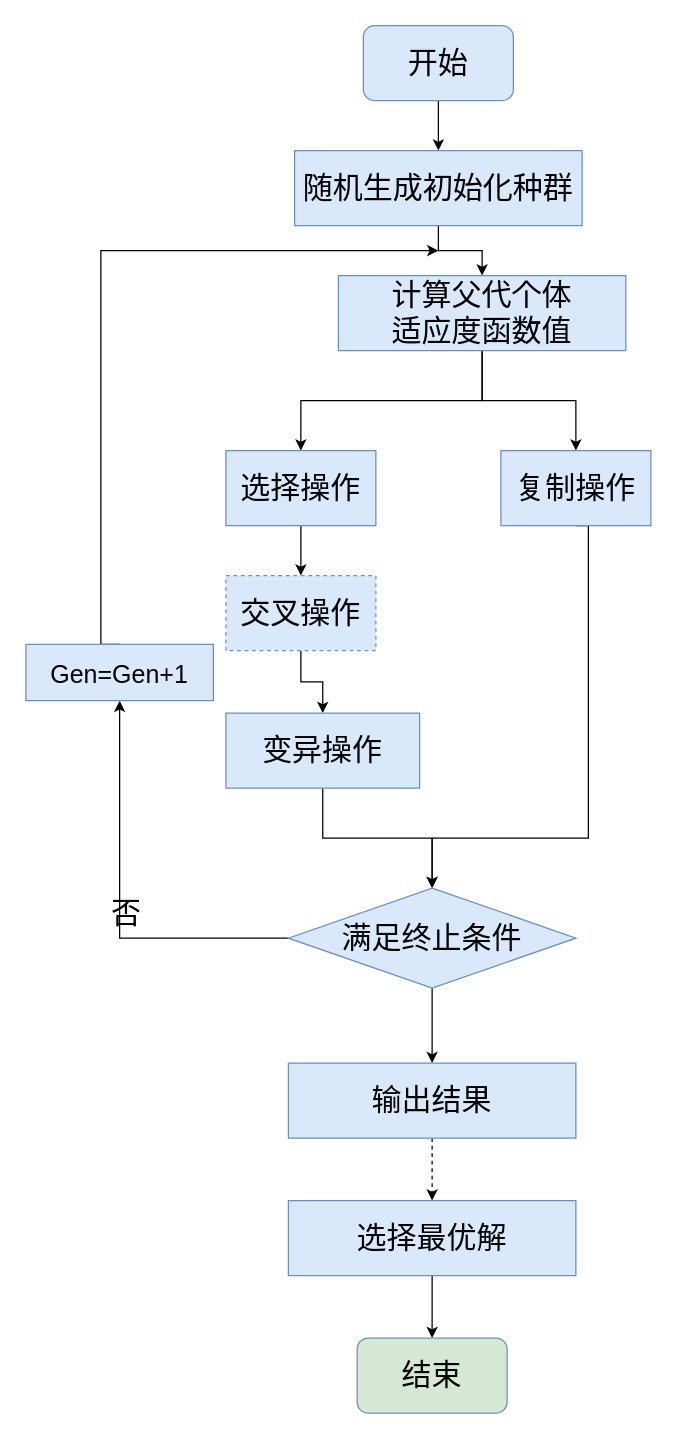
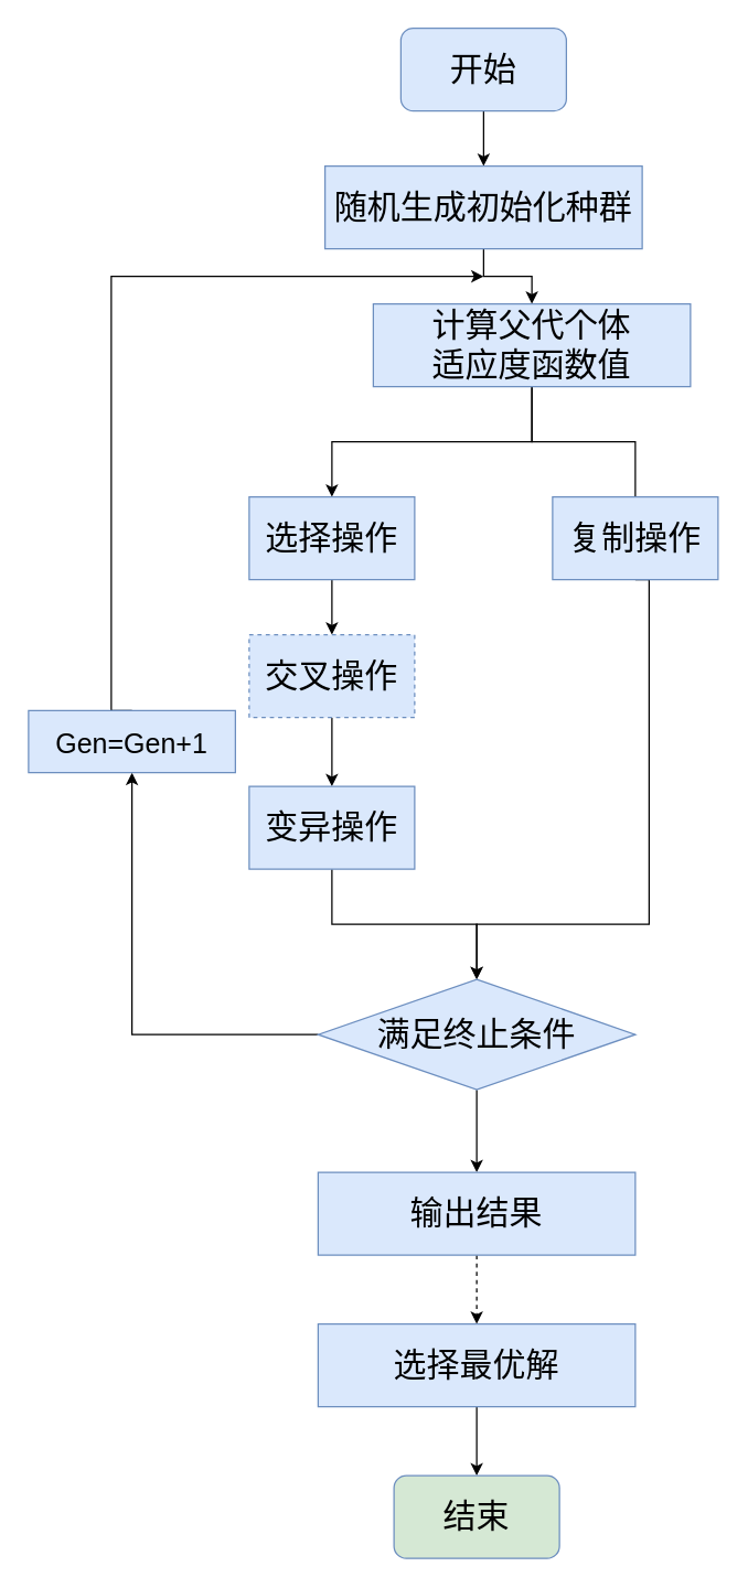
  <mxCell id="0" />
  <mxCell id="1" parent="0" />
  <mxCell id="2" style="edgeStyle=orthogonalEdgeStyle;rounded=0;orthogonalLoop=1;jettySize=auto;html=1;exitX=0.5;exitY=1;exitDx=0;exitDy=0;entryX=0.5;entryY=0;entryDx=0;entryDy=0;" edge="1" parent="1" source="3" target="5"><mxGeometry relative="1" as="geometry" /></mxCell>
  <mxCell id="3" value="&lt;font style=&quot;font-size: 24px&quot;&gt;开始&lt;/font&gt;" style="rounded=1;whiteSpace=wrap;html=1;fillColor=#dae8fc;strokeColor=#6c8ebf;" vertex="1" parent="1"><mxGeometry x="290" y="20" width="120" height="60" as="geometry" /></mxCell>
  <mxCell id="4" style="edgeStyle=orthogonalEdgeStyle;rounded=0;orthogonalLoop=1;jettySize=auto;html=1;exitX=0.5;exitY=1;exitDx=0;exitDy=0;entryX=0.5;entryY=0;entryDx=0;entryDy=0;" edge="1" parent="1" source="5" target="8"><mxGeometry relative="1" as="geometry" /></mxCell>
  <mxCell id="5" value="&lt;font style=&quot;font-size: 24px&quot;&gt;随机生成初始化种群&lt;/font&gt;" style="rounded=0;whiteSpace=wrap;html=1;fillColor=#dae8fc;strokeColor=#6c8ebf;" vertex="1" parent="1"><mxGeometry x="235" y="120" width="230" height="60" as="geometry" /></mxCell>
- <mxCell id="6" style="edgeStyle=orthogonalEdgeStyle;rounded=0;orthogonalLoop=1;jettySize=auto;html=1;exitX=0.5;exitY=1;exitDx=0;exitDy=0;entryX=0.5;entryY=0;entryDx=0;entryDy=0;" edge="1" parent="1" source="8" target="10"><mxGeometry relative="1" as="geometry" /></mxCell>
+ <mxCell id="6" style="edgeStyle=orthogonalEdgeStyle;rounded=0;orthogonalLoop=1;jettySize=auto;html=1;exitX=0.5;exitY=1;exitDx=0;exitDy=0;entryX=0.5;entryY=0;entryDx=0;entryDy=0;endArrow=none;" edge="1" parent="1" source="8" target="10"><mxGeometry relative="1" as="geometry" /></mxCell>
  <mxCell id="7" style="edgeStyle=orthogonalEdgeStyle;rounded=0;orthogonalLoop=1;jettySize=auto;html=1;exitX=0.5;exitY=1;exitDx=0;exitDy=0;entryX=0.5;entryY=0;entryDx=0;entryDy=0;" edge="1" parent="1" source="8" target="12"><mxGeometry relative="1" as="geometry" /></mxCell>
  <mxCell id="8" value="&lt;span style=&quot;font-size: 24px&quot;&gt;计算父代个体&lt;br&gt;适应度函数值&lt;/span&gt;" style="rounded=0;whiteSpace=wrap;html=1;fillColor=#dae8fc;strokeColor=#6c8ebf;" vertex="1" parent="1"><mxGeometry x="270" y="220" width="230" height="60" as="geometry" /></mxCell>
  <mxCell id="9" style="edgeStyle=orthogonalEdgeStyle;rounded=0;orthogonalLoop=1;jettySize=auto;html=1;exitX=0.5;exitY=1;exitDx=0;exitDy=0;entryX=0.5;entryY=0;entryDx=0;entryDy=0;" edge="1" parent="1" source="10" target="19"><mxGeometry relative="1" as="geometry"><Array as="points"><mxPoint x="470" y="670" /><mxPoint x="345" y="670" /></Array></mxGeometry></mxCell>
  <mxCell id="10" value="&lt;font style=&quot;font-size: 24px&quot;&gt;复制操作&lt;/font&gt;" style="rounded=0;whiteSpace=wrap;html=1;fillColor=#dae8fc;strokeColor=#6c8ebf;" vertex="1" parent="1"><mxGeometry x="400" y="360" width="120" height="60" as="geometry" /></mxCell>
  <mxCell id="11" style="edgeStyle=orthogonalEdgeStyle;rounded=0;orthogonalLoop=1;jettySize=auto;html=1;exitX=0.5;exitY=1;exitDx=0;exitDy=0;entryX=0.5;entryY=0;entryDx=0;entryDy=0;" edge="1" parent="1" source="12" target="14"><mxGeometry relative="1" as="geometry" /></mxCell>
  <mxCell id="12" value="&lt;font style=&quot;font-size: 24px&quot;&gt;选择操作&lt;/font&gt;" style="rounded=0;whiteSpace=wrap;html=1;fillColor=#dae8fc;strokeColor=#6c8ebf;" vertex="1" parent="1"><mxGeometry x="180" y="360" width="120" height="60" as="geometry" /></mxCell>
  <mxCell id="13" style="edgeStyle=orthogonalEdgeStyle;rounded=0;orthogonalLoop=1;jettySize=auto;html=1;exitX=0.5;exitY=1;exitDx=0;exitDy=0;entryX=0.5;entryY=0;entryDx=0;entryDy=0;" edge="1" parent="1" source="14" target="16"><mxGeometry relative="1" as="geometry" /></mxCell>
  <mxCell id="14" value="&lt;font style=&quot;font-size: 24px&quot;&gt;交叉操作&lt;/font&gt;" style="rounded=0;whiteSpace=wrap;html=1;fillColor=#dae8fc;strokeColor=#6c8ebf;dashed=1;" vertex="1" parent="1"><mxGeometry x="180" y="460" width="120" height="60" as="geometry" /></mxCell>
  <mxCell id="15" style="edgeStyle=orthogonalEdgeStyle;rounded=0;orthogonalLoop=1;jettySize=auto;html=1;exitX=0.5;exitY=1;exitDx=0;exitDy=0;entryX=0.5;entryY=0;entryDx=0;entryDy=0;" edge="1" parent="1" source="16" target="19"><mxGeometry relative="1" as="geometry" /></mxCell>
- <mxCell id="16" value="&lt;font style=&quot;font-size: 24px&quot;&gt;变异操作&lt;/font&gt;" style="rounded=0;whiteSpace=wrap;html=1;fillColor=#dae8fc;strokeColor=#6c8ebf;" vertex="1" parent="1"><mxGeometry x="180" y="570" width="155" height="60" as="geometry" /></mxCell>
+ <mxCell id="16" value="&lt;font style=&quot;font-size: 24px&quot;&gt;变异操作&lt;/font&gt;" style="rounded=0;whiteSpace=wrap;html=1;fillColor=#dae8fc;strokeColor=#6c8ebf;" vertex="1" parent="1"><mxGeometry x="180" y="570" width="120" height="60" as="geometry" /></mxCell>
  <mxCell id="17" style="edgeStyle=orthogonalEdgeStyle;rounded=0;orthogonalLoop=1;jettySize=auto;html=1;exitX=0;exitY=0.5;exitDx=0;exitDy=0;entryX=0.5;entryY=1;entryDx=0;entryDy=0;" edge="1" parent="1" source="19" target="21"><mxGeometry relative="1" as="geometry" /></mxCell>
  <mxCell id="18" style="edgeStyle=orthogonalEdgeStyle;rounded=0;orthogonalLoop=1;jettySize=auto;html=1;exitX=0.5;exitY=1;exitDx=0;exitDy=0;" edge="1" parent="1" source="19" target="24"><mxGeometry relative="1" as="geometry" /></mxCell>
  <mxCell id="19" value="&lt;font style=&quot;font-size: 24px&quot;&gt;满足终止条件&lt;/font&gt;" style="rhombus;whiteSpace=wrap;html=1;fillColor=#dae8fc;strokeColor=#6c8ebf;" vertex="1" parent="1"><mxGeometry x="230" y="710" width="230" height="80" as="geometry" /></mxCell>
  <mxCell id="20" style="edgeStyle=orthogonalEdgeStyle;rounded=0;orthogonalLoop=1;jettySize=auto;html=1;exitX=0.5;exitY=0;exitDx=0;exitDy=0;" edge="1" parent="1" source="21"><mxGeometry relative="1" as="geometry"><mxPoint x="350" y="200" as="targetPoint" /><Array as="points"><mxPoint x="80" y="200" /></Array></mxGeometry></mxCell>
  <mxCell id="21" value="&lt;font style=&quot;font-size: 20px&quot;&gt;Gen=Gen+1&lt;/font&gt;" style="rounded=0;whiteSpace=wrap;html=1;fillColor=#dae8fc;strokeColor=#6c8ebf;fontSize=20;" vertex="1" parent="1"><mxGeometry x="20" y="515" width="150" height="45" as="geometry" /></mxCell>
- <mxCell id="22" value="&lt;font style=&quot;font-size: 24px&quot;&gt;否&lt;/font&gt;" style="text;html=1;align=center;verticalAlign=middle;resizable=0;points=[];autosize=1;" vertex="1" parent="1"><mxGeometry x="80" y="720" width="40" height="20" as="geometry" /></mxCell>
  <mxCell id="23" style="edgeStyle=orthogonalEdgeStyle;rounded=0;orthogonalLoop=1;jettySize=auto;html=1;exitX=0.5;exitY=1;exitDx=0;exitDy=0;entryX=0.5;entryY=0;entryDx=0;entryDy=0;dashed=1;" edge="1" parent="1" source="24" target="26"><mxGeometry relative="1" as="geometry" /></mxCell>
  <mxCell id="24" value="&lt;span style=&quot;font-size: 24px&quot;&gt;输出结果&lt;/span&gt;" style="rounded=0;whiteSpace=wrap;html=1;fillColor=#dae8fc;strokeColor=#6c8ebf;" vertex="1" parent="1"><mxGeometry x="230" y="850" width="230" height="60" as="geometry" /></mxCell>
  <mxCell id="25" style="edgeStyle=orthogonalEdgeStyle;rounded=0;orthogonalLoop=1;jettySize=auto;html=1;exitX=0.5;exitY=1;exitDx=0;exitDy=0;entryX=0.5;entryY=0;entryDx=0;entryDy=0;" edge="1" parent="1" source="26" target="27"><mxGeometry relative="1" as="geometry" /></mxCell>
  <mxCell id="26" value="&lt;span style=&quot;font-size: 24px&quot;&gt;选择最优解&lt;/span&gt;" style="rounded=0;whiteSpace=wrap;html=1;fillColor=#dae8fc;strokeColor=#6c8ebf;" vertex="1" parent="1"><mxGeometry x="230" y="960" width="230" height="60" as="geometry" /></mxCell>
  <mxCell id="27" value="&lt;font style=&quot;font-size: 24px&quot;&gt;结束&lt;/font&gt;" style="rounded=1;whiteSpace=wrap;html=1;fillColor=#d5e8d4;strokeColor=#6c8ebf;" vertex="1" parent="1"><mxGeometry x="285" y="1070" width="120" height="60" as="geometry" /></mxCell>
